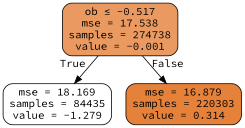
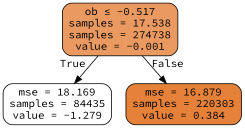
  digraph {
    fontname="Source Code Pro"
    node [color=black fontname="Source Code Pro" shape=box style="filled, rounded"]
    edge [fontname="Source Code Pro" labeldistance=2.5]
-   n1 [fillcolor="#e58139cc" label=<ob &le; -0.517<br/>mse = 17.538<br/>samples = 274738<br/>value = -0.001>]
+   n1 [fillcolor="#e58139cc" label=<ob &le; -0.517<br/>samples = 17.538<br/>samples = 274738<br/>value = -0.001>]
    n2 [fillcolor="#e5813900" label=<mse = 18.169<br/>samples = 84435<br/>value = -1.279>]
-   n3 [fillcolor="#e58139ff" label=<mse = 16.879<br/>samples = 220303<br/>value = 0.314>]
+   n3 [fillcolor="#e58139ff" label=<mse = 16.879<br/>samples = 220303<br/>value = 0.384>]
    n1 -> n2 [headlabel=True labelangle=45]
    n1 -> n3 [headlabel=False labelangle=-45]
  }
